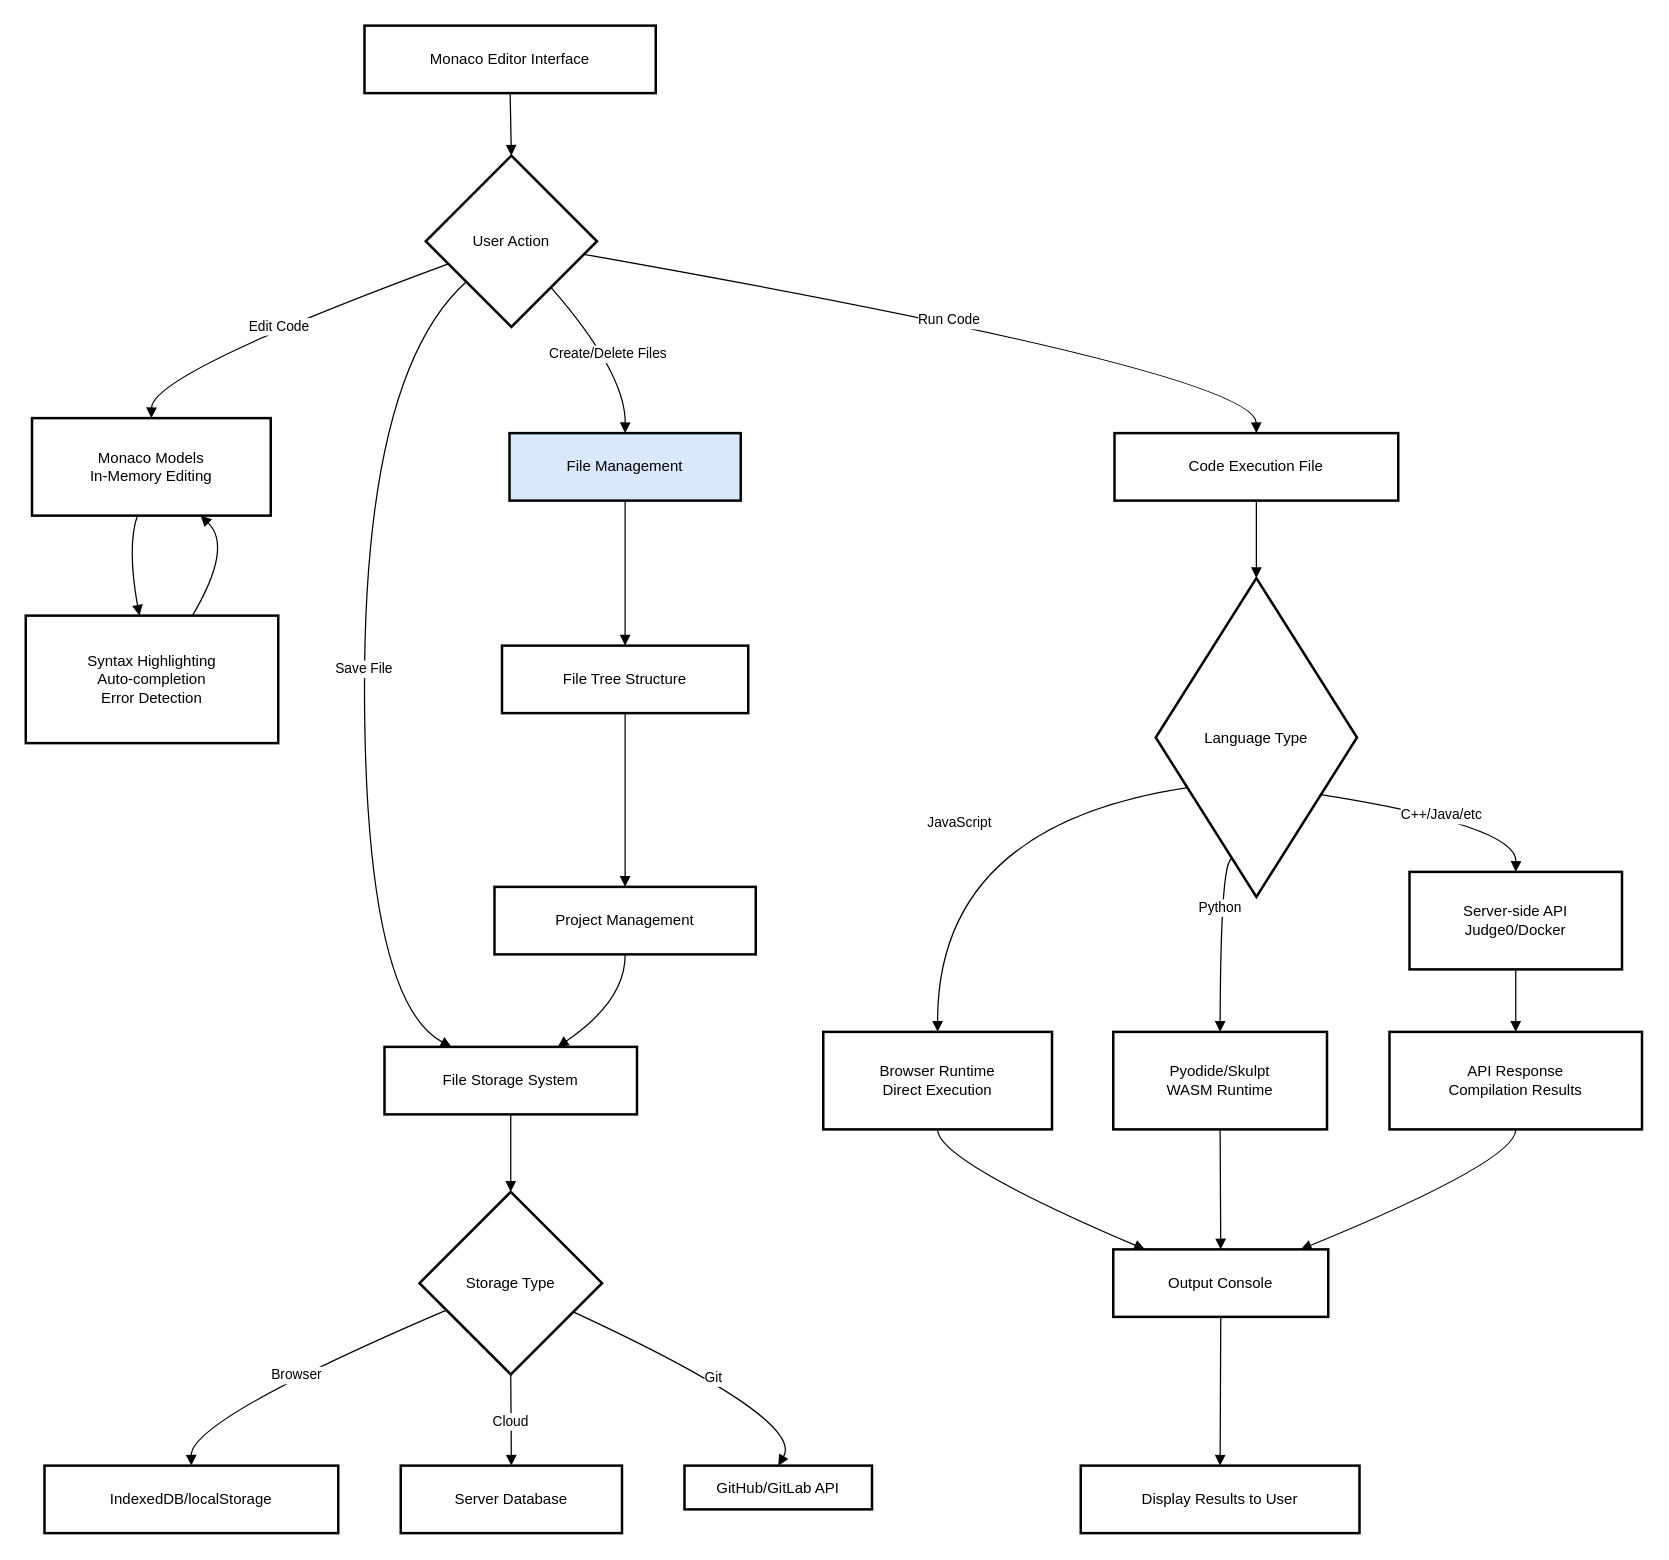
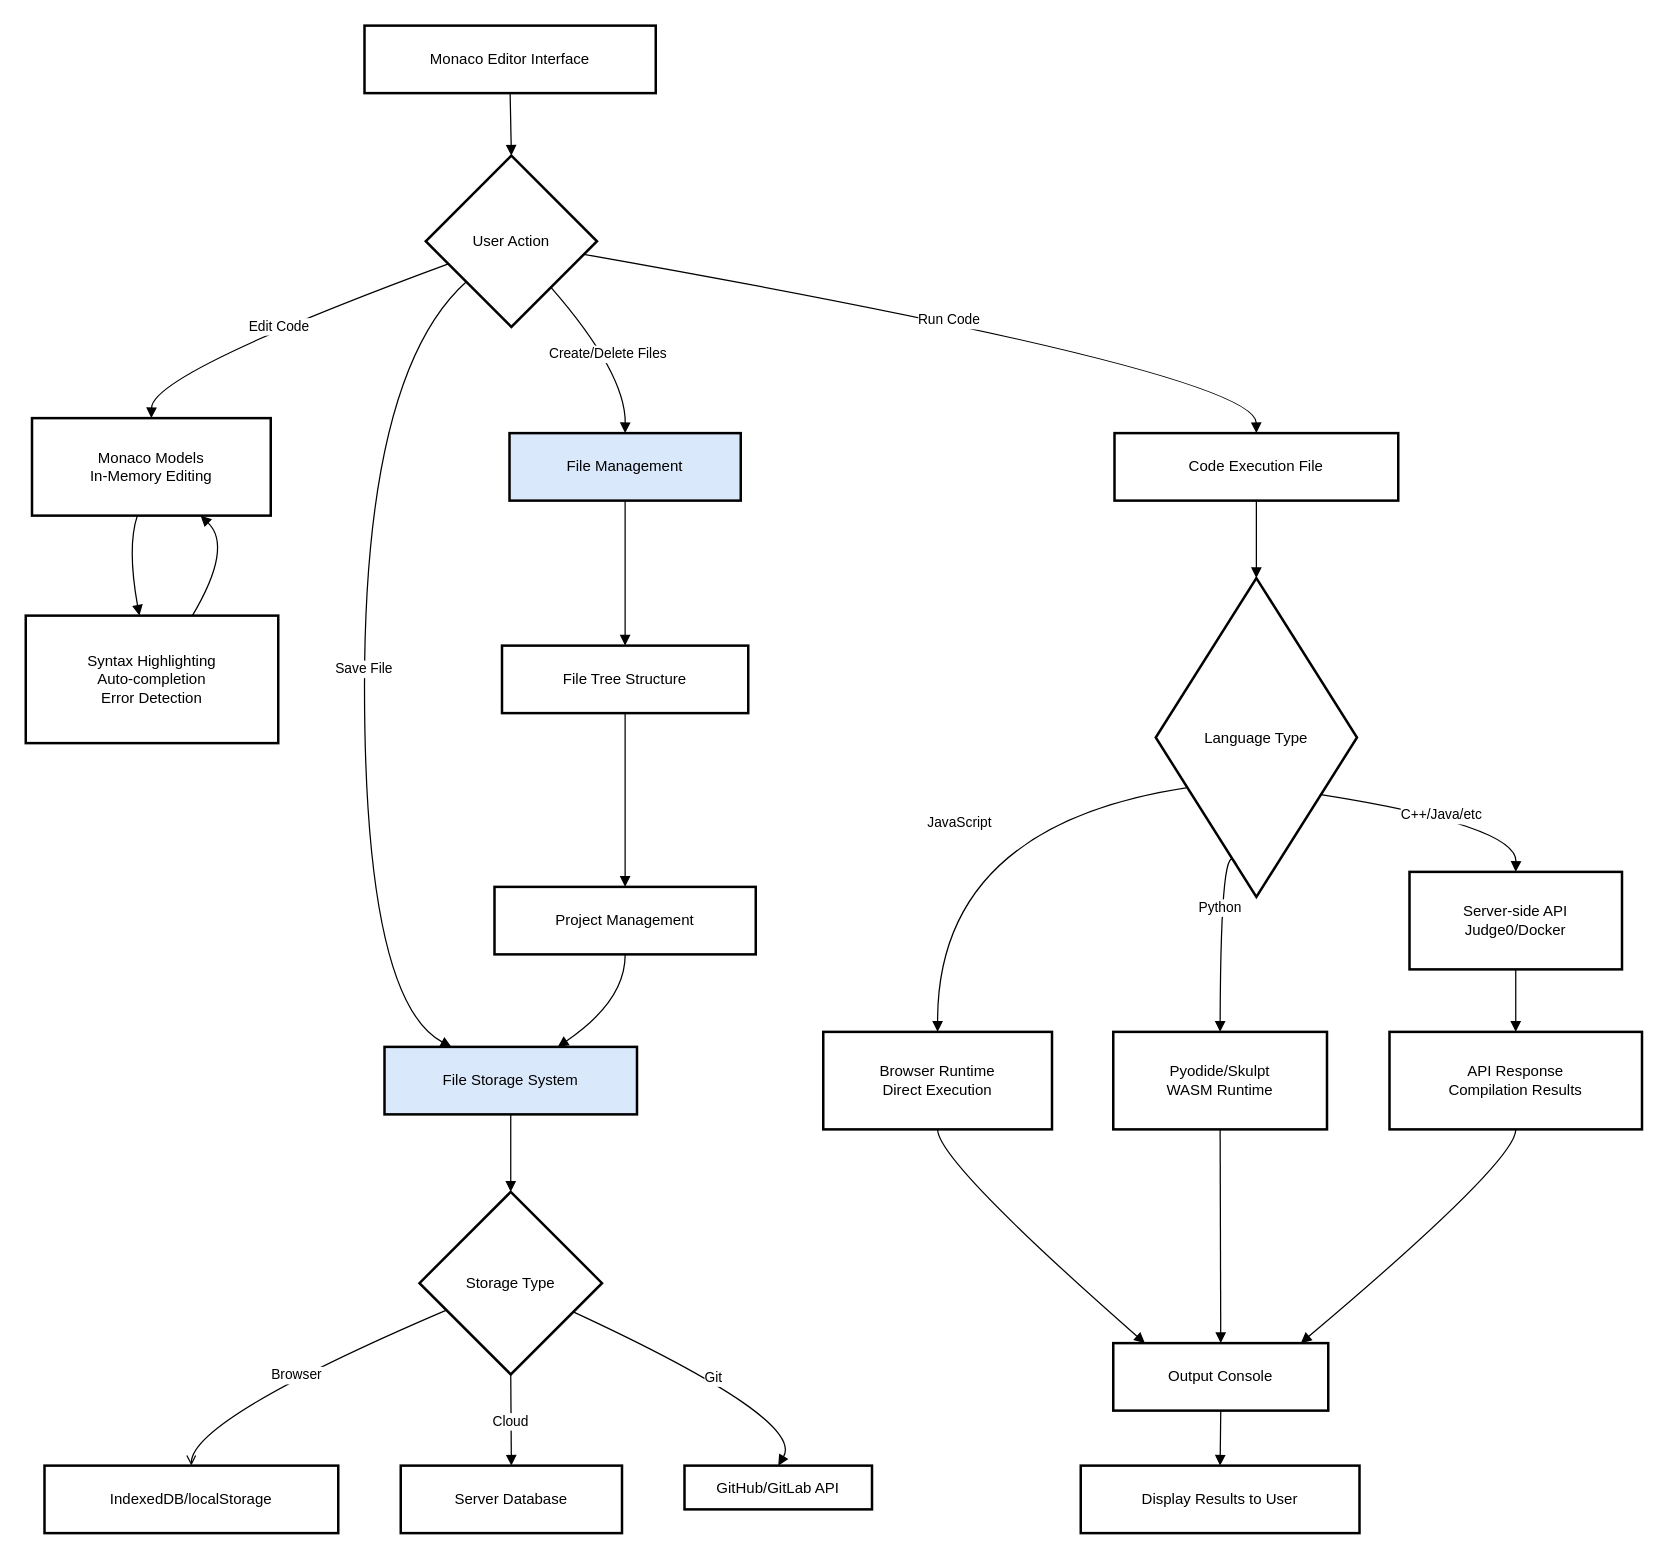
  <mxCell id="0" />
  <mxCell id="1" parent="0" />
  <mxCell id="2" value="Monaco Editor Interface" style="whiteSpace=wrap;strokeWidth=2;" parent="1" vertex="1"><mxGeometry x="291" y="20" width="233" height="54" as="geometry" /></mxCell>
  <mxCell id="3" value="User Action" style="rhombus;strokeWidth=2;whiteSpace=wrap;" parent="1" vertex="1"><mxGeometry x="340" y="124" width="137" height="137" as="geometry" /></mxCell>
  <mxCell id="4" value="Monaco Models&#10;In-Memory Editing" style="whiteSpace=wrap;strokeWidth=2;" parent="1" vertex="1"><mxGeometry x="25" y="334" width="191" height="78" as="geometry" /></mxCell>
- <mxCell id="5" value="File Storage System" style="whiteSpace=wrap;strokeWidth=2;" parent="1" vertex="1"><mxGeometry x="307" y="837" width="202" height="54" as="geometry" /></mxCell>
+ <mxCell id="5" value="File Storage System" style="whiteSpace=wrap;strokeWidth=2;fillColor=#dae8fc;" parent="1" vertex="1"><mxGeometry x="307" y="837" width="202" height="54" as="geometry" /></mxCell>
  <mxCell id="6" value="Code Execution File" style="whiteSpace=wrap;strokeWidth=2;" parent="1" vertex="1"><mxGeometry x="891" y="346" width="227" height="54" as="geometry" /></mxCell>
  <mxCell id="7" value="File Management" style="whiteSpace=wrap;strokeWidth=2;fillColor=#dae8fc;" parent="1" vertex="1"><mxGeometry x="407" y="346" width="185" height="54" as="geometry" /></mxCell>
  <mxCell id="8" value="Syntax Highlighting&#10;Auto-completion&#10;Error Detection" style="whiteSpace=wrap;strokeWidth=2;" parent="1" vertex="1"><mxGeometry x="20" y="492" width="202" height="102" as="geometry" /></mxCell>
  <mxCell id="9" value="Storage Type" style="rhombus;strokeWidth=2;whiteSpace=wrap;" parent="1" vertex="1"><mxGeometry x="335" y="953" width="146" height="146" as="geometry" /></mxCell>
  <mxCell id="10" value="IndexedDB/localStorage" style="whiteSpace=wrap;strokeWidth=2;" parent="1" vertex="1"><mxGeometry x="35" y="1172" width="235" height="54" as="geometry" /></mxCell>
  <mxCell id="11" value="Server Database" style="whiteSpace=wrap;strokeWidth=2;" parent="1" vertex="1"><mxGeometry x="320" y="1172" width="177" height="54" as="geometry" /></mxCell>
  <mxCell id="12" value="GitHub/GitLab API" style="whiteSpace=wrap;strokeWidth=2;" parent="1" vertex="1"><mxGeometry x="547" y="1172" width="150" height="35" as="geometry" /></mxCell>
  <mxCell id="13" value="File Tree Structure" style="whiteSpace=wrap;strokeWidth=2;" parent="1" vertex="1"><mxGeometry x="401" y="516" width="197" height="54" as="geometry" /></mxCell>
  <mxCell id="14" value="Project Management" style="whiteSpace=wrap;strokeWidth=2;" parent="1" vertex="1"><mxGeometry x="395" y="709" width="209" height="54" as="geometry" /></mxCell>
  <mxCell id="15" value="Language Type" style="rhombus;strokeWidth=2;whiteSpace=wrap;" parent="1" vertex="1"><mxGeometry x="924" y="462" width="161" height="255" as="geometry" /></mxCell>
  <mxCell id="16" value="Browser Runtime&#10;Direct Execution" style="whiteSpace=wrap;strokeWidth=2;" parent="1" vertex="1"><mxGeometry x="658" y="825" width="183" height="78" as="geometry" /></mxCell>
  <mxCell id="17" value="Pyodide/Skulpt&#10;WASM Runtime" style="whiteSpace=wrap;strokeWidth=2;" parent="1" vertex="1"><mxGeometry x="890" y="825" width="171" height="78" as="geometry" /></mxCell>
  <mxCell id="18" value="Server-side API&#10;Judge0/Docker" style="whiteSpace=wrap;strokeWidth=2;" parent="1" vertex="1"><mxGeometry x="1127" y="697" width="170" height="78" as="geometry" /></mxCell>
- <mxCell id="19" value="Output Console" style="whiteSpace=wrap;strokeWidth=2;" parent="1" vertex="1"><mxGeometry x="890" y="999" width="172" height="54" as="geometry" /></mxCell>
+ <mxCell id="19" value="Output Console" style="whiteSpace=wrap;strokeWidth=2;" parent="1" vertex="1"><mxGeometry x="890" y="1074" width="172" height="54" as="geometry" /></mxCell>
  <mxCell id="20" value="API Response&#10;Compilation Results" style="whiteSpace=wrap;strokeWidth=2;" parent="1" vertex="1"><mxGeometry x="1111" y="825" width="202" height="78" as="geometry" /></mxCell>
  <mxCell id="21" value="Display Results to User" style="whiteSpace=wrap;strokeWidth=2;" parent="1" vertex="1"><mxGeometry x="864" y="1172" width="223" height="54" as="geometry" /></mxCell>
  <mxCell id="22" value="" style="curved=1;startArrow=none;endArrow=block;exitX=0.5;exitY=1;entryX=0.5;entryY=0;rounded=0;" parent="1" source="2" target="3" edge="1"><mxGeometry relative="1" as="geometry"><Array as="points" /></mxGeometry></mxCell>
  <mxCell id="23" value="Edit Code" style="curved=1;startArrow=none;endArrow=block;exitX=0;exitY=0.68;entryX=0.5;entryY=0.01;rounded=0;" parent="1" source="3" target="4" edge="1"><mxGeometry relative="1" as="geometry"><Array as="points"><mxPoint x="121" y="298" /></Array></mxGeometry></mxCell>
  <mxCell id="24" value="Save File" style="curved=1;startArrow=none;endArrow=block;exitX=0;exitY=0.95;entryX=0.26;entryY=-0.01;rounded=0;" parent="1" source="3" target="5" edge="1"><mxGeometry relative="1" as="geometry"><Array as="points"><mxPoint x="291" y="298" /><mxPoint x="291" y="800" /></Array></mxGeometry></mxCell>
  <mxCell id="25" value="Run Code" style="curved=1;startArrow=none;endArrow=block;exitX=1;exitY=0.59;entryX=0.5;entryY=0.01;rounded=0;" parent="1" source="3" target="6" edge="1"><mxGeometry relative="1" as="geometry"><Array as="points"><mxPoint x="1004" y="298" /></Array></mxGeometry></mxCell>
  <mxCell id="26" value="Create/Delete Files" style="curved=1;startArrow=none;endArrow=block;exitX=0.93;exitY=1;entryX=0.5;entryY=0.01;rounded=0;" parent="1" source="3" target="7" edge="1"><mxGeometry relative="1" as="geometry"><Array as="points"><mxPoint x="500" y="298" /></Array></mxGeometry></mxCell>
  <mxCell id="27" value="" style="curved=1;startArrow=none;endArrow=block;exitX=0.44;exitY=1.01;entryX=0.45;entryY=0;rounded=0;" parent="1" source="4" target="8" edge="1"><mxGeometry relative="1" as="geometry"><Array as="points"><mxPoint x="101" y="437" /></Array></mxGeometry></mxCell>
  <mxCell id="28" value="" style="curved=1;startArrow=none;endArrow=block;exitX=0.66;exitY=0;entryX=0.71;entryY=1.01;rounded=0;" parent="1" source="8" target="4" edge="1"><mxGeometry relative="1" as="geometry"><Array as="points"><mxPoint x="186" y="437" /></Array></mxGeometry></mxCell>
  <mxCell id="29" value="" style="curved=1;startArrow=none;endArrow=block;exitX=0.5;exitY=0.99;entryX=0.5;entryY=0;rounded=0;" parent="1" source="5" target="9" edge="1"><mxGeometry relative="1" as="geometry"><Array as="points" /></mxGeometry></mxCell>
- <mxCell id="30" value="Browser" style="curved=1;startArrow=none;endArrow=block;exitX=0;exitY=0.71;entryX=0.5;entryY=0;rounded=0;" parent="1" source="9" target="10" edge="1"><mxGeometry relative="1" as="geometry"><Array as="points"><mxPoint x="152" y="1135" /></Array></mxGeometry></mxCell>
+ <mxCell id="30" value="Browser" style="curved=1;startArrow=none;endArrow=open;exitX=0;exitY=0.71;entryX=0.5;entryY=0;rounded=0;" parent="1" source="9" target="10" edge="1"><mxGeometry relative="1" as="geometry"><Array as="points"><mxPoint x="152" y="1135" /></Array></mxGeometry></mxCell>
  <mxCell id="31" value="Cloud" style="curved=1;startArrow=none;endArrow=block;exitX=0.5;exitY=1;entryX=0.5;entryY=0;rounded=0;" parent="1" source="9" target="11" edge="1"><mxGeometry relative="1" as="geometry"><Array as="points" /></mxGeometry></mxCell>
  <mxCell id="32" value="Git" style="curved=1;startArrow=none;endArrow=block;exitX=1;exitY=0.73;entryX=0.5;entryY=0;rounded=0;" parent="1" source="9" target="12" edge="1"><mxGeometry relative="1" as="geometry"><Array as="points"><mxPoint x="644" y="1135" /></Array></mxGeometry></mxCell>
  <mxCell id="33" value="" style="curved=1;startArrow=none;endArrow=block;exitX=0.5;exitY=1.01;entryX=0.5;entryY=0;rounded=0;" parent="1" source="7" target="13" edge="1"><mxGeometry relative="1" as="geometry"><Array as="points" /></mxGeometry></mxCell>
  <mxCell id="34" value="" style="curved=1;startArrow=none;endArrow=block;exitX=0.5;exitY=1;entryX=0.5;entryY=-0.01;rounded=0;" parent="1" source="13" target="14" edge="1"><mxGeometry relative="1" as="geometry"><Array as="points" /></mxGeometry></mxCell>
  <mxCell id="35" value="" style="curved=1;startArrow=none;endArrow=block;exitX=0.5;exitY=0.99;entryX=0.69;entryY=-0.01;rounded=0;" parent="1" source="14" target="5" edge="1"><mxGeometry relative="1" as="geometry"><Array as="points"><mxPoint x="500" y="800" /></Array></mxGeometry></mxCell>
  <mxCell id="36" value="" style="curved=1;startArrow=none;endArrow=block;exitX=0.5;exitY=1.01;entryX=0.5;entryY=0;rounded=0;" parent="1" source="6" target="15" edge="1"><mxGeometry relative="1" as="geometry"><Array as="points" /></mxGeometry></mxCell>
  <mxCell id="37" value="JavaScript" style="curved=1;startArrow=none;endArrow=block;exitX=0;exitY=0.73;entryX=0.5;entryY=0;rounded=0;" parent="1" source="15" target="16" edge="1"><mxGeometry relative="1" as="geometry"><Array as="points"><mxPoint x="749" y="660" /></Array></mxGeometry></mxCell>
  <mxCell id="38" value="Python" style="curved=1;startArrow=none;endArrow=block;exitX=0.38;exitY=1;entryX=0.5;entryY=0;rounded=0;" parent="1" source="15" target="17" edge="1"><mxGeometry relative="1" as="geometry"><Array as="points"><mxPoint x="976" y="660" /></Array></mxGeometry></mxCell>
  <mxCell id="39" value="C++/Java/etc" style="curved=1;startArrow=none;endArrow=block;exitX=1;exitY=0.78;entryX=0.5;entryY=0;rounded=0;" parent="1" source="15" target="18" edge="1"><mxGeometry relative="1" as="geometry"><Array as="points"><mxPoint x="1213" y="660" /></Array></mxGeometry></mxCell>
  <mxCell id="40" value="" style="curved=1;startArrow=none;endArrow=block;exitX=0.5;exitY=1;entryX=0.14;entryY=-0.01;rounded=0;" parent="1" source="16" target="19" edge="1"><mxGeometry relative="1" as="geometry"><Array as="points"><mxPoint x="749" y="928" /></Array></mxGeometry></mxCell>
  <mxCell id="41" value="" style="curved=1;startArrow=none;endArrow=block;exitX=0.5;exitY=1;entryX=0.5;entryY=-0.01;rounded=0;" parent="1" source="17" target="19" edge="1"><mxGeometry relative="1" as="geometry"><Array as="points" /></mxGeometry></mxCell>
  <mxCell id="42" value="" style="curved=1;startArrow=none;endArrow=block;exitX=0.5;exitY=1;entryX=0.5;entryY=0;rounded=0;" parent="1" source="18" target="20" edge="1"><mxGeometry relative="1" as="geometry"><Array as="points" /></mxGeometry></mxCell>
  <mxCell id="43" value="" style="curved=1;startArrow=none;endArrow=block;exitX=0.5;exitY=1;entryX=0.88;entryY=-0.01;rounded=0;" parent="1" source="20" target="19" edge="1"><mxGeometry relative="1" as="geometry"><Array as="points"><mxPoint x="1213" y="928" /></Array></mxGeometry></mxCell>
  <mxCell id="44" value="" style="curved=1;startArrow=none;endArrow=block;exitX=0.5;exitY=0.99;entryX=0.5;entryY=0;rounded=0;" parent="1" source="19" target="21" edge="1"><mxGeometry relative="1" as="geometry"><Array as="points" /></mxGeometry></mxCell>
